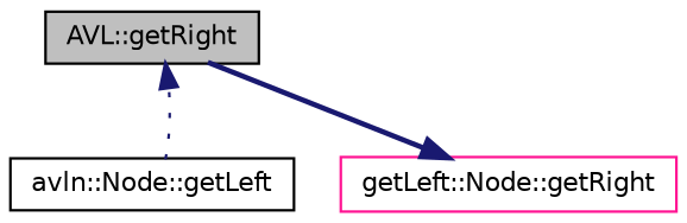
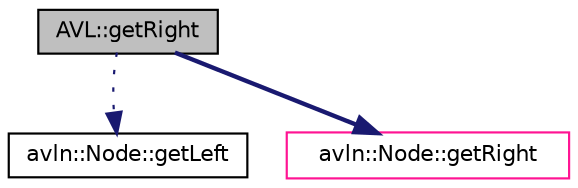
  digraph {
    rankdir=TB
    node [color=black fillcolor=white fontname=Helvetica fontsize=10 shape=record style=filled]
    edge [arrowhead=normal color=midnightblue fontname=Helvetica fontsize=10 labelfontname=Helvetica labelfontsize=10]
    n1 [fillcolor=grey75 fontcolor=black height=0.2 label="AVL::getRight" width=0.4]
    n2 [height=0.2 label="avln::Node::getLeft" width=0.4]
-   n3 [color=deeppink height=0.2 label="getLeft::Node::getRight" width=0.4]
-   n2 -> n1 [style=dotted]
+   n3 [color=deeppink height=0.2 label="avln::Node::getRight" width=0.4]
+   n1 -> n2 [style=dotted]
    n1 -> n3 [style=bold]
  }
